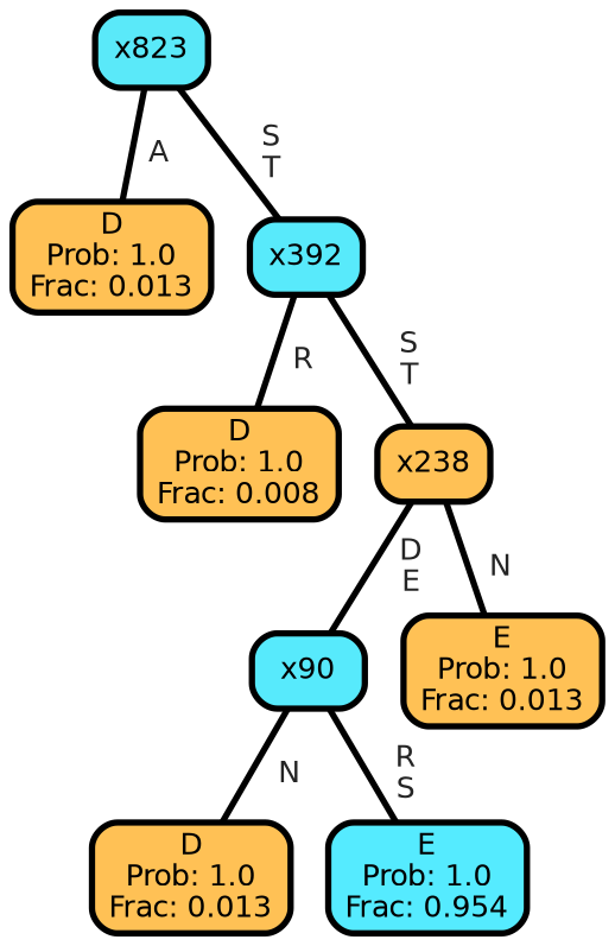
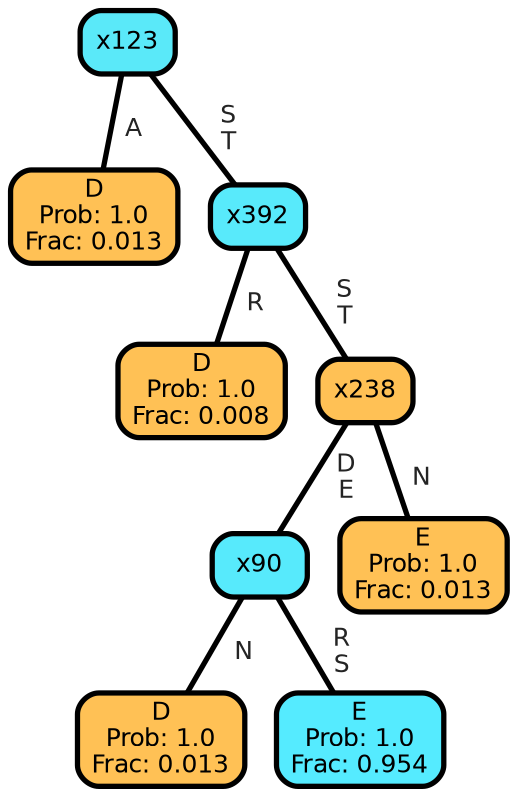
  graph {
    ranksep="0 equally"
    splines=straight
    node [color=black fillcolor="#ffc155" fontcolor=black fontname=helvetica penwidth=3 shape=box style="filled, rounded"]
    edge [color=black fontcolor=grey14 fontname=helvetica fontweight=bold penwidth=3]
    n1 [label="D\nProb: 1.0\nFrac: 0.013"]
-   n2 [fillcolor="#5ae9f9" label=x823]
+   n2 [fillcolor="#5ae9f9" label=x123]
    n3 [fillcolor="#58eafb" label=x392]
    n4 [label="D\nProb: 1.0\nFrac: 0.008"]
    n5 [label=x238]
    n6 [fillcolor="#57eafc" label=x90]
    n7 [label="E\nProb: 1.0\nFrac: 0.013"]
    n8 [label="D\nProb: 1.0\nFrac: 0.013"]
    n9 [fillcolor="#55ebff" label="E\nProb: 1.0\nFrac: 0.954"]
    subgraph sub_1 {
      rank=same
    }
    n2 -- n1 [label=" A"]
    n2 -- n3 [label=" S\n T"]
    n3 -- n4 [label=" R"]
    n3 -- n5 [label=" S\n T"]
    n5 -- n6 [label=" D\n E"]
    n5 -- n7 [label=" N"]
    n6 -- n8 [label=" N"]
    n6 -- n9 [label=" R\n S"]
  }
